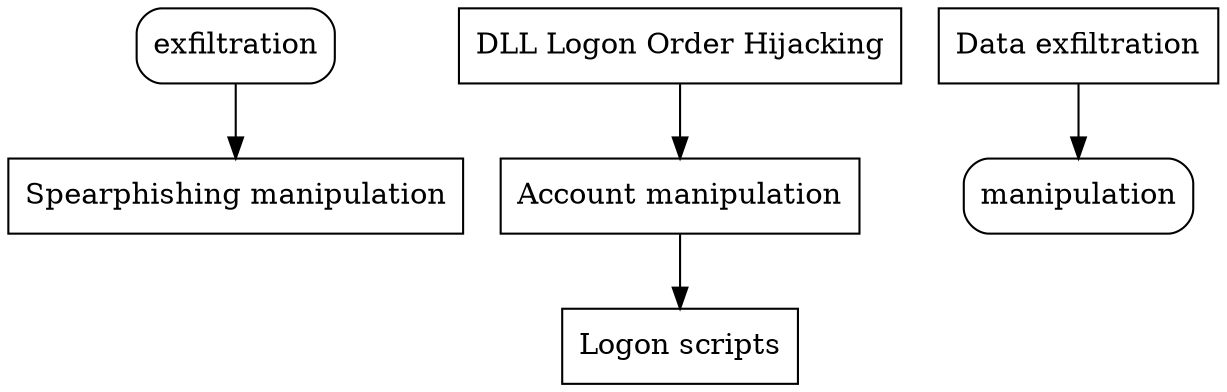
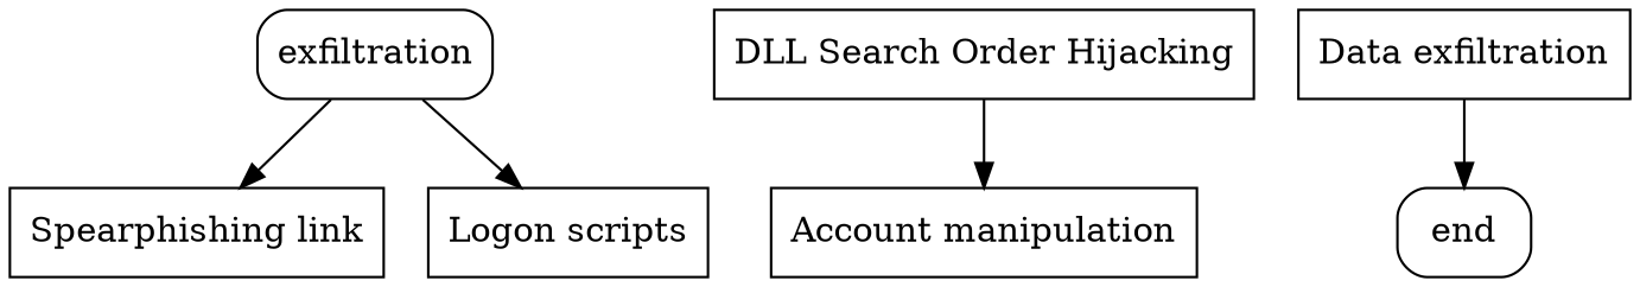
  digraph {
    node [shape=box]
    n1 [label=exfiltration style=rounded]
-   n2 [label="Spearphishing manipulation"]
-   n3 [label="DLL Logon Order Hijacking"]
+   n2 [label="Spearphishing link"]
+   n3 [label="DLL Search Order Hijacking"]
    n4 [label="Account manipulation"]
    n5 [label="Logon scripts"]
    n6 [label="Data exfiltration"]
-   n7 [label=manipulation style=rounded]
+   n7 [label=end style=rounded]
    n1 -> n2
    n3 -> n4
-   n4 -> n5
+   n1 -> n5
    n6 -> n7
  }
